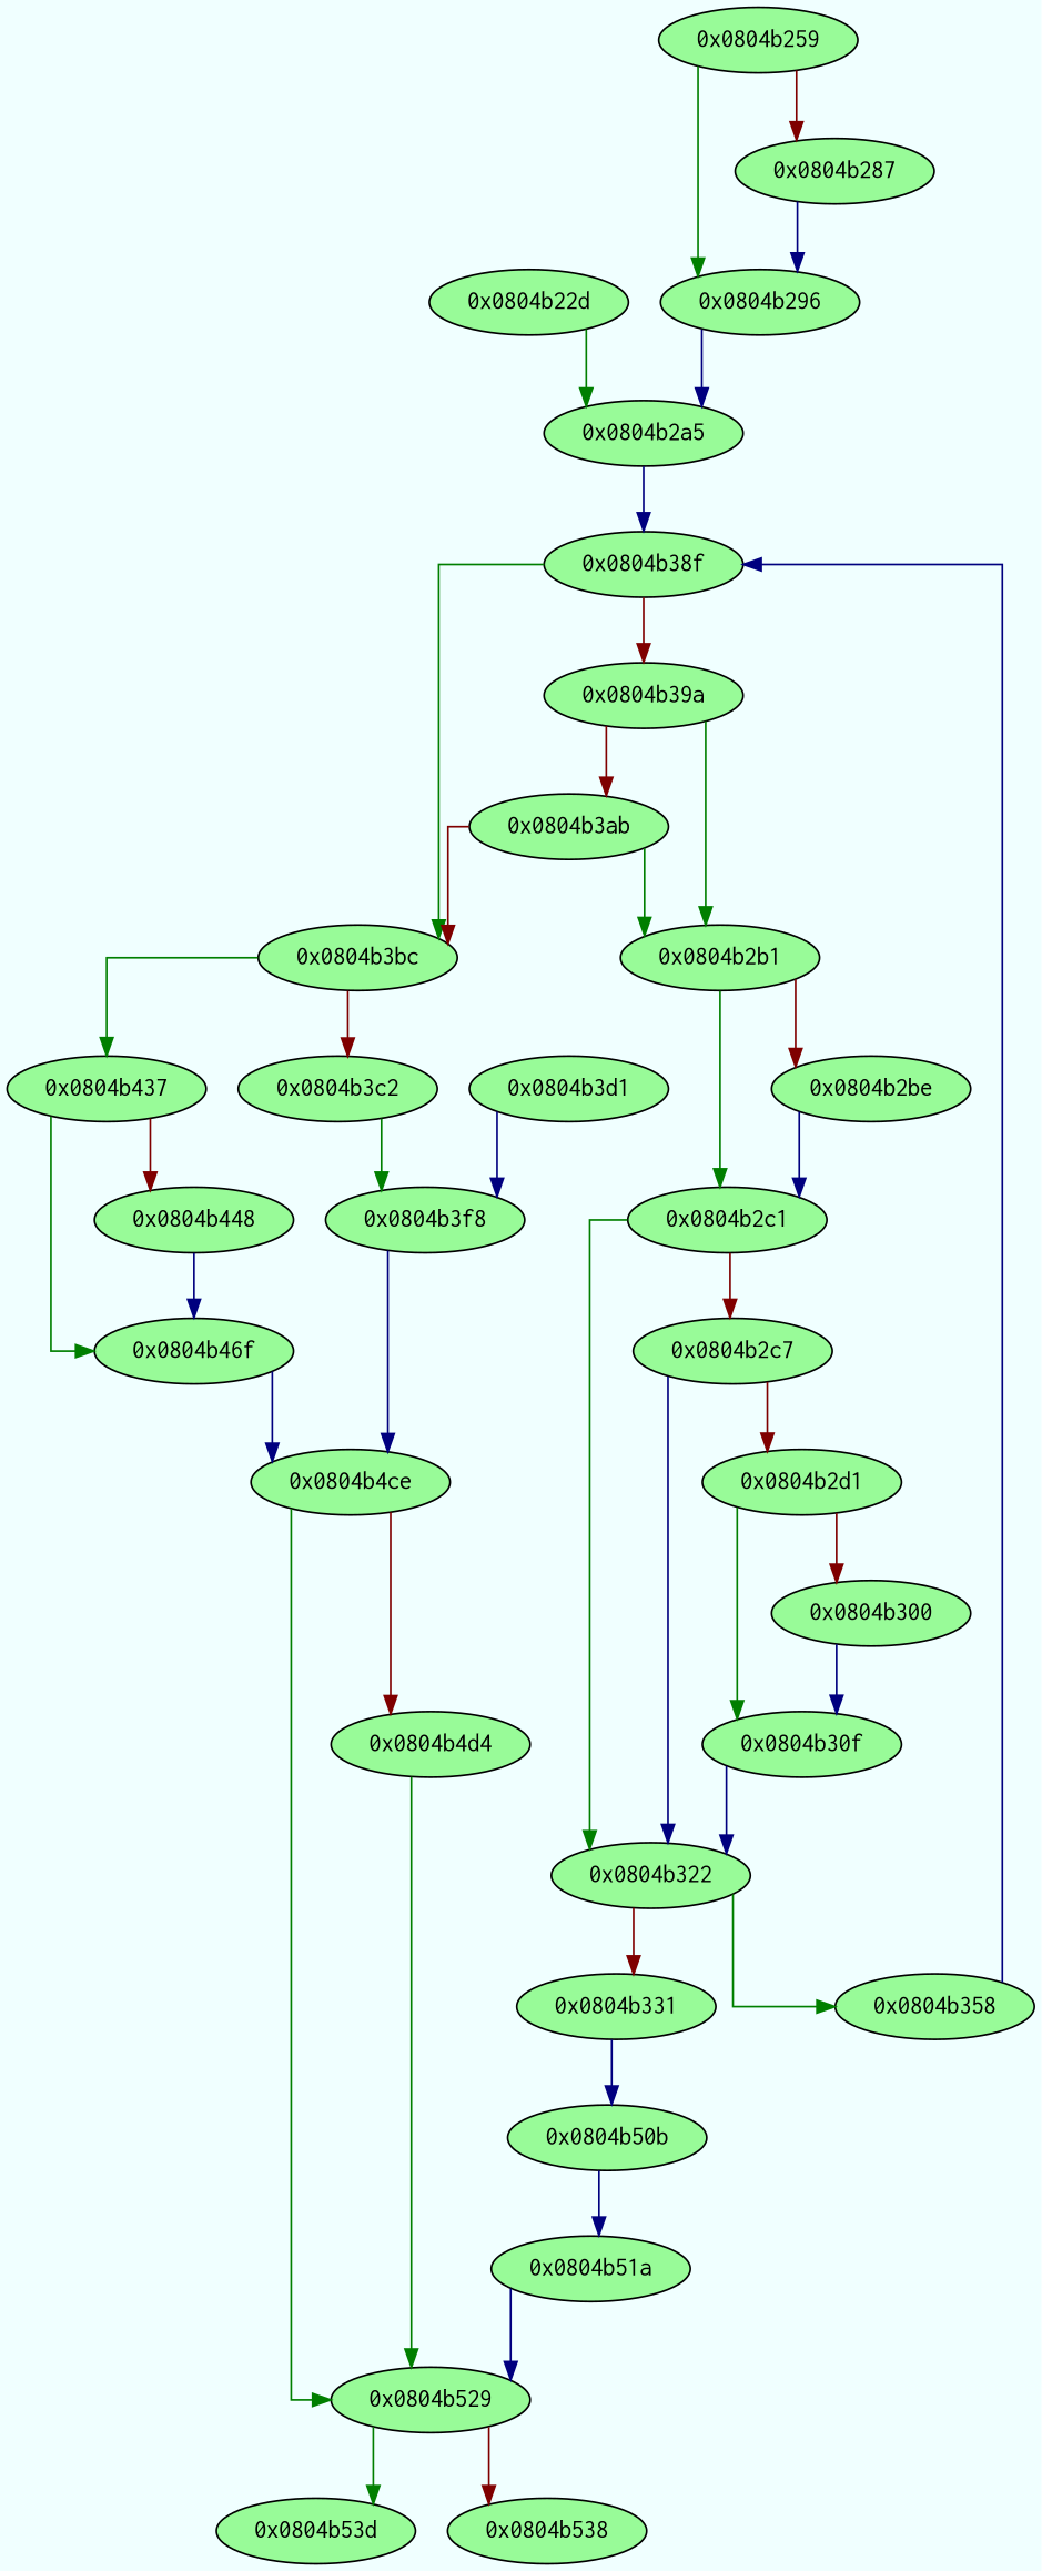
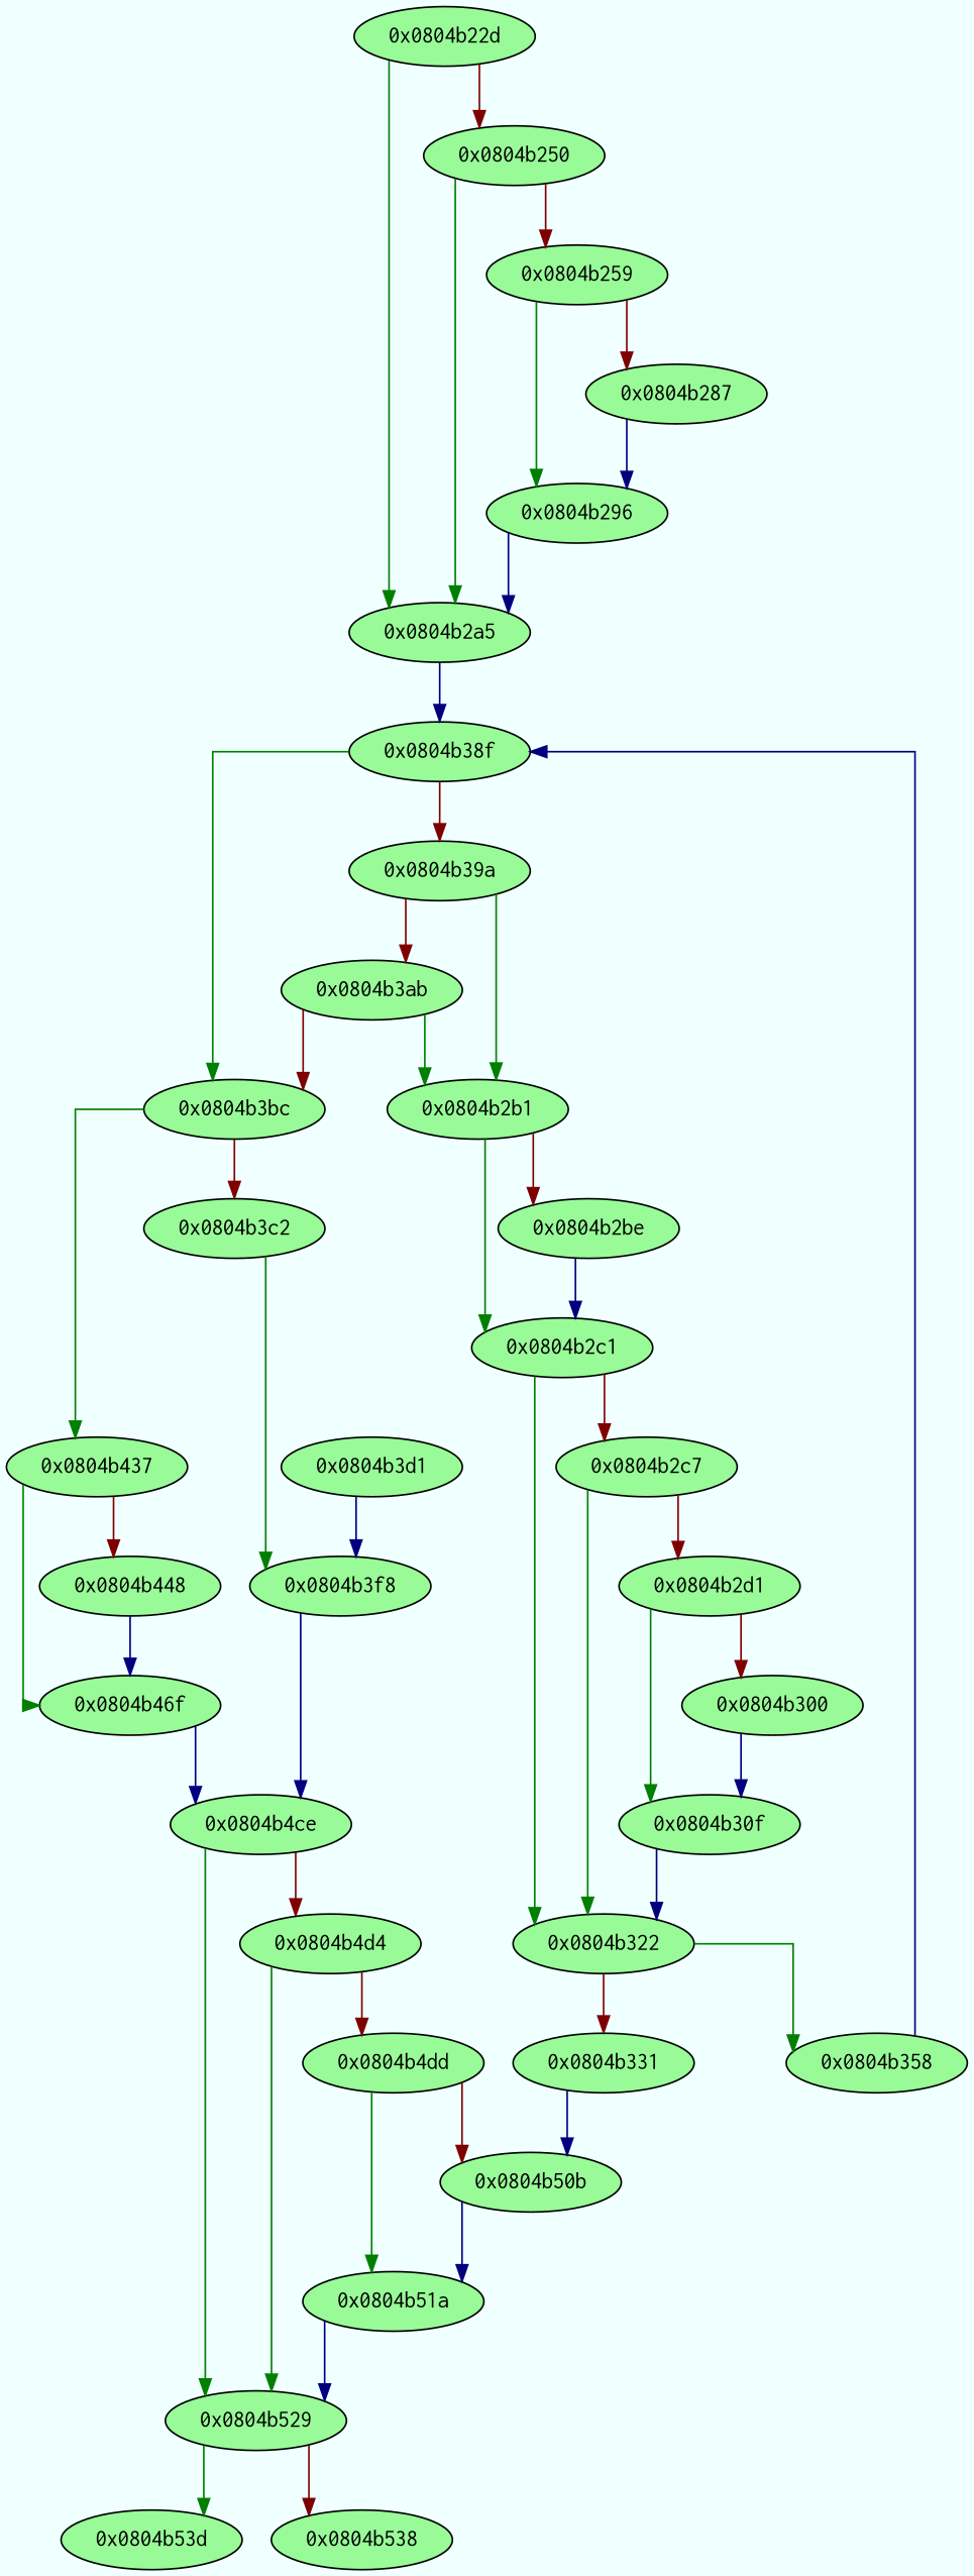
  digraph {
    bgcolor=azure
    fontname=Courier
    fontsize=8
    splines=ortho
    node [color=black fillcolor=palegreen fontname=Courier style=filled]
    edge [arrowhead=normal color="#007f00"]
    n1 [label="0x0804b22d"]
    n2 [label="0x0804b2a5"]
+   n3 [label="0x0804b250"]
    n4 [label="0x0804b38f"]
    n5 [label="0x0804b259"]
    n6 [label="0x0804b3bc"]
    n7 [label="0x0804b39a"]
    n8 [label="0x0804b296"]
    n9 [label="0x0804b287"]
    n10 [label="0x0804b437"]
    n11 [label="0x0804b3c2"]
    n12 [label="0x0804b2b1"]
    n13 [label="0x0804b3ab"]
    n14 [label="0x0804b2c1"]
    n15 [label="0x0804b2be"]
    n16 [label="0x0804b322"]
    n17 [label="0x0804b2c7"]
    n18 [label="0x0804b358"]
    n19 [label="0x0804b331"]
    n20 [label="0x0804b2d1"]
    n21 [label="0x0804b50b"]
    n22 [label="0x0804b30f"]
    n23 [label="0x0804b300"]
    n24 [label="0x0804b46f"]
    n25 [label="0x0804b448"]
    n26 [label="0x0804b3f8"]
    n27 [label="0x0804b4ce"]
    n28 [label="0x0804b3d1"]
    n29 [label="0x0804b529"]
    n30 [label="0x0804b4d4"]
    n31 [label="0x0804b53d"]
    n32 [label="0x0804b538"]
+   n33 [label="0x0804b4dd"]
    n34 [label="0x0804b51a"]
    n1 -> n2
+   n1 -> n3 [color="#7f0000"]
    n2 -> n4 [color="#00007f"]
+   n3 -> n2
+   n3 -> n5 [color="#7f0000"]
    n4 -> n6
    n4 -> n7 [color="#7f0000"]
    n5 -> n8
    n5 -> n9 [color="#7f0000"]
    n6 -> n10
    n6 -> n11 [color="#7f0000"]
    n7 -> n12
    n7 -> n13 [color="#7f0000"]
    n8 -> n2 [color="#00007f"]
    n9 -> n8 [color="#00007f"]
    n10 -> n24
    n10 -> n25 [color="#7f0000"]
    n11 -> n26
    n12 -> n14
    n12 -> n15 [color="#7f0000"]
    n13 -> n6 [color="#7f0000"]
    n13 -> n12
    n14 -> n16
    n14 -> n17 [color="#7f0000"]
    n15 -> n14 [color="#00007f"]
    n16 -> n18
    n16 -> n19 [color="#7f0000"]
-   n17 -> n16 [color="#00007f"]
+   n17 -> n16
    n17 -> n20 [color="#7f0000"]
    n18 -> n4 [color="#00007f"]
    n19 -> n21 [color="#00007f"]
    n20 -> n22
    n20 -> n23 [color="#7f0000"]
    n21 -> n34 [color="#00007f"]
    n22 -> n16 [color="#00007f"]
    n23 -> n22 [color="#00007f"]
    n24 -> n27 [color="#00007f"]
    n25 -> n24 [color="#00007f"]
    n26 -> n27 [color="#00007f"]
    n27 -> n29
    n27 -> n30 [color="#7f0000"]
    n28 -> n26 [color="#00007f"]
    n29 -> n31
    n29 -> n32 [color="#7f0000"]
    n30 -> n29
+   n30 -> n33 [color="#7f0000"]
+   n33 -> n21 [color="#7f0000"]
+   n33 -> n34
    n34 -> n29 [color="#00007f"]
  }
